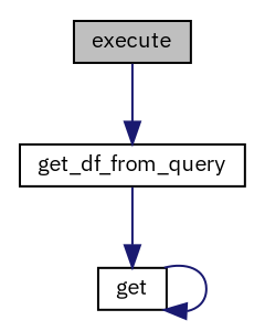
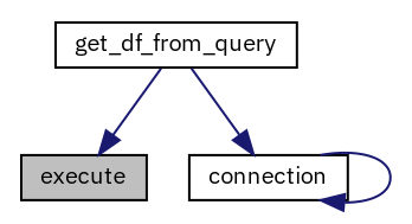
  digraph {
    fontname="IBM Plex Sans"
    rankdir=TB
    node [color=black fillcolor=white fontname="IBM Plex Sans" fontsize=10 shape=record style=filled]
    edge [color=midnightblue fontname="IBM Plex Sans" fontsize=10 labelfontname=Helvetica labelfontsize=10 style=solid]
    n1 [fillcolor=grey75 fontcolor=black height=0.2 label=execute width=0.4]
    n2 [height=0.2 label=get_df_from_query width=0.4]
-   n3 [height=0.2 label=get width=0.4]
-   n1 -> n2
+   n3 [height=0.2 label=connection width=0.4]
+   n2 -> n1
    n2 -> n3
    n3 -> n3
  }
